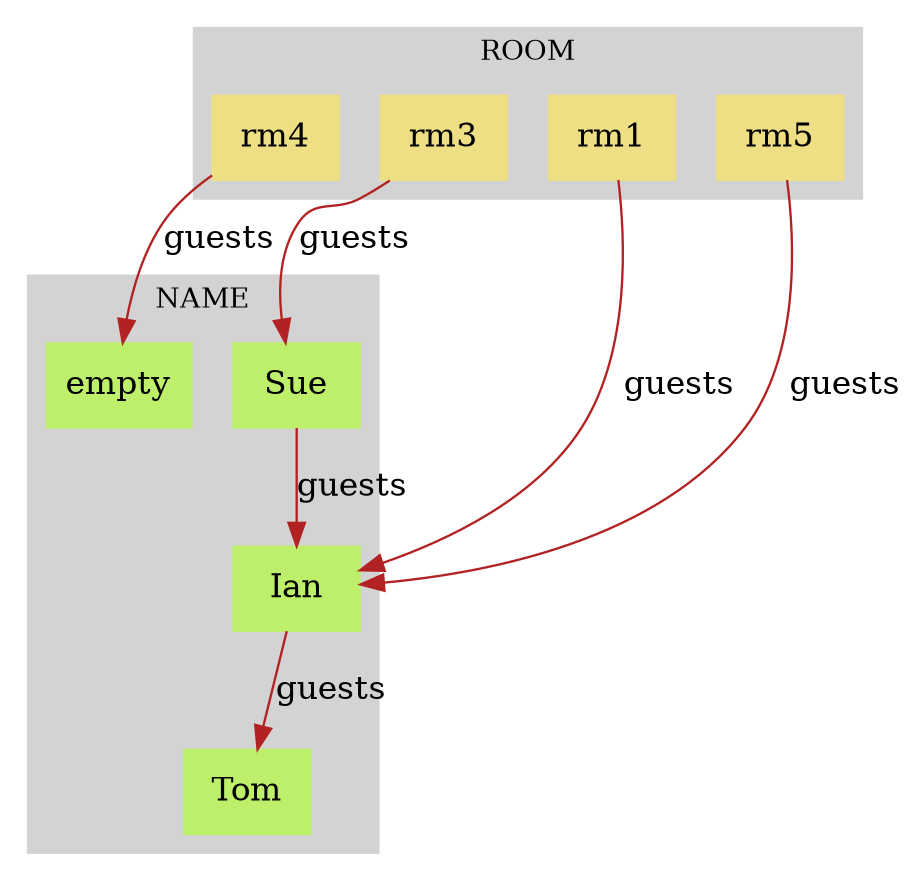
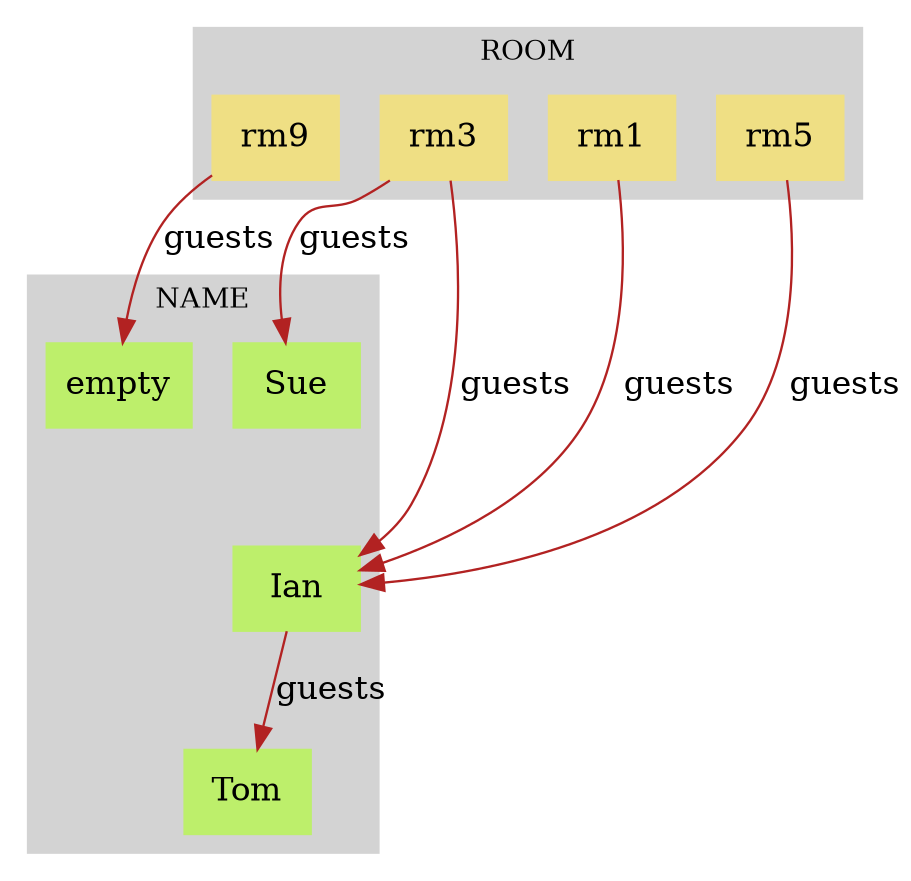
  digraph {
    fontsize=12
    rankdir=TB
    node [color="#efdf84" shape=box style="filled, solid"]
    edge [color=firebrick]
    rm5
-   rm4
+   rm4 [label=rm9]
    rm3
    rm1
    empty [color="#bdef6b"]
    Ian [color="#bdef6b"]
    Tom [color="#bdef6b"]
    Sue [color="#bdef6b"]
    subgraph cluster_1 {
      color=lightgrey
      label=ROOM
      style=filled
      rm5
      rm4
      rm3
      rm1
    }
    subgraph cluster_2 {
      color=lightgrey
      label=NAME
      style=filled
      empty
      Ian
      Tom
      Sue
    }
    subgraph cluster_3 {
      color=lightgrey
      label=ANSWER
      style=filled
    }
    rm5 -> Ian [label=guests]
    rm4 -> empty [label=guests]
-   Sue -> Ian [label=guests]
+   rm3 -> Ian [label=guests]
    rm3 -> Sue [label=guests]
    rm1 -> Ian [label=guests]
    Ian -> Tom [label=guests]
  }
